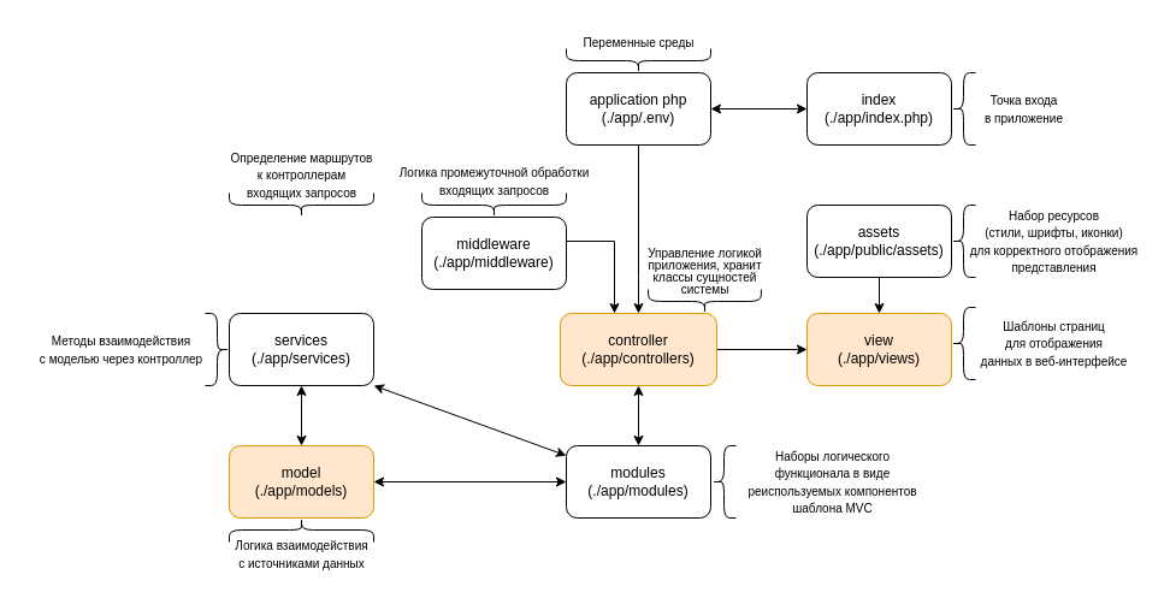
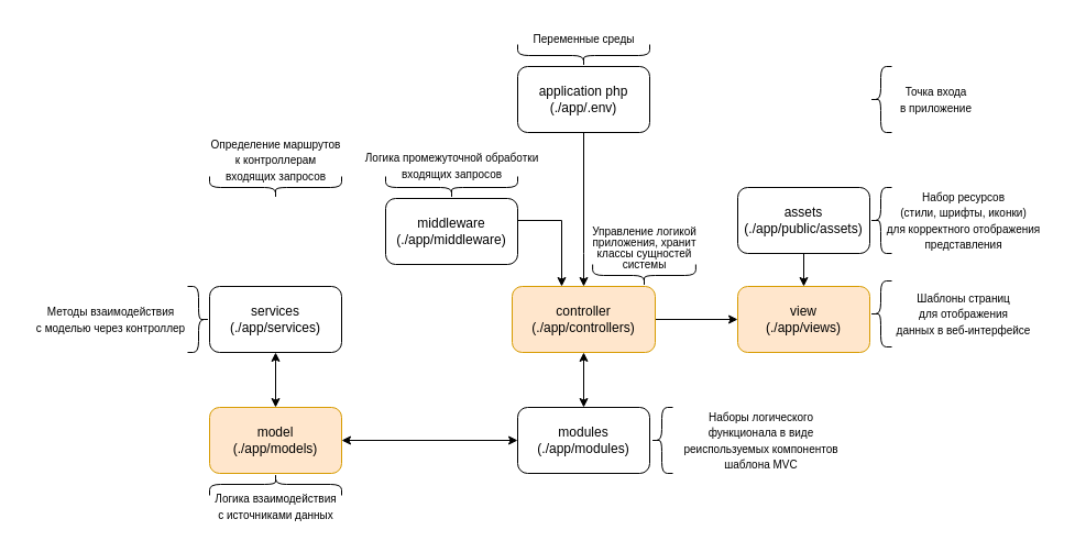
  <mxCell id="0" />
  <mxCell id="1" parent="0" />
  <mxCell id="2" value="services&lt;br&gt;(./app/services)" style="rounded=1;whiteSpace=wrap;html=1;" vertex="1" parent="1"><mxGeometry x="190" y="260" width="120" height="60" as="geometry" /></mxCell>
  <mxCell id="3" style="edgeStyle=orthogonalEdgeStyle;rounded=0;orthogonalLoop=1;jettySize=auto;html=1;exitX=0.5;exitY=0;exitDx=0;exitDy=0;entryX=0.5;entryY=1;entryDx=0;entryDy=0;startArrow=classic;startFill=1;" edge="1" parent="1" source="5" target="2"><mxGeometry relative="1" as="geometry" /></mxCell>
- <mxCell id="4" style="rounded=0;orthogonalLoop=1;jettySize=auto;html=1;exitX=1;exitY=1;exitDx=0;exitDy=0;startArrow=classic;startFill=1;" edge="1" parent="1" source="2" target="19"><mxGeometry relative="1" as="geometry" /></mxCell>
  <mxCell id="5" value="model&lt;br&gt;(./app/models)" style="rounded=1;whiteSpace=wrap;html=1;fillColor=#ffe6cc;strokeColor=#d79b00;" vertex="1" parent="1"><mxGeometry x="190" y="370" width="120" height="60" as="geometry" /></mxCell>
  <mxCell id="6" style="edgeStyle=orthogonalEdgeStyle;rounded=0;orthogonalLoop=1;jettySize=auto;html=1;exitX=1;exitY=0.5;exitDx=0;exitDy=0;" edge="1" parent="1" source="7" target="8"><mxGeometry relative="1" as="geometry" /></mxCell>
  <mxCell id="7" value="controller&lt;br&gt;(./app/controllers)" style="rounded=1;whiteSpace=wrap;html=1;fillColor=#ffe6cc;strokeColor=#d79b00;" vertex="1" parent="1"><mxGeometry x="465" y="260" width="130" height="60" as="geometry" /></mxCell>
  <mxCell id="8" value="view&lt;br&gt;(./app/views)" style="rounded=1;whiteSpace=wrap;html=1;fillColor=#ffe6cc;strokeColor=#d79b00;" vertex="1" parent="1"><mxGeometry x="670" y="260" width="120" height="60" as="geometry" /></mxCell>
  <mxCell id="9" style="edgeStyle=orthogonalEdgeStyle;rounded=0;orthogonalLoop=1;jettySize=auto;html=1;exitX=0.5;exitY=1;exitDx=0;exitDy=0;" edge="1" parent="1" source="10" target="8"><mxGeometry relative="1" as="geometry"><Array as="points"><mxPoint x="730" y="210" /><mxPoint x="730" y="210" /></Array></mxGeometry></mxCell>
  <mxCell id="10" value="assets&lt;br&gt;(./app/public/assets)" style="rounded=1;whiteSpace=wrap;html=1;" vertex="1" parent="1"><mxGeometry x="670" y="170" width="120" height="60" as="geometry" /></mxCell>
  <mxCell id="11" style="edgeStyle=orthogonalEdgeStyle;rounded=0;orthogonalLoop=1;jettySize=auto;html=1;exitX=0.5;exitY=1;exitDx=0;exitDy=0;" edge="1" parent="1" source="12" target="7"><mxGeometry relative="1" as="geometry"><Array as="points"><mxPoint x="530" y="230" /><mxPoint x="530" y="230" /></Array></mxGeometry></mxCell>
  <mxCell id="12" value="application php&lt;br&gt;(./app/.env)" style="rounded=1;whiteSpace=wrap;html=1;" vertex="1" parent="1"><mxGeometry x="470" y="60" width="120" height="60" as="geometry" /></mxCell>
  <mxCell id="13" style="edgeStyle=orthogonalEdgeStyle;rounded=0;orthogonalLoop=1;jettySize=auto;html=1;exitX=1;exitY=0.5;exitDx=0;exitDy=0;" edge="1" parent="1" source="14"><mxGeometry relative="1" as="geometry"><mxPoint x="510" y="260" as="targetPoint" /><Array as="points"><mxPoint x="510" y="200" /><mxPoint x="510" y="260" /></Array></mxGeometry></mxCell>
  <mxCell id="14" value="middleware&lt;br&gt;(./app/middleware)" style="rounded=1;whiteSpace=wrap;html=1;" vertex="1" parent="1"><mxGeometry x="350" y="180" width="120" height="60" as="geometry" /></mxCell>
- <mxCell id="15" value="" style="edgeStyle=orthogonalEdgeStyle;rounded=0;orthogonalLoop=1;jettySize=auto;html=1;startArrow=classic;startFill=1;" edge="1" parent="1" source="16" target="12"><mxGeometry relative="1" as="geometry" /></mxCell>
- <mxCell id="16" value="index&lt;br&gt;(./app/index.php)" style="rounded=1;whiteSpace=wrap;html=1;" vertex="1" parent="1"><mxGeometry x="670" y="60" width="120" height="60" as="geometry" /></mxCell>
  <mxCell id="17" style="edgeStyle=orthogonalEdgeStyle;rounded=0;orthogonalLoop=1;jettySize=auto;html=1;startArrow=classic;startFill=1;" edge="1" parent="1" source="19" target="7"><mxGeometry relative="1" as="geometry"><Array as="points" /></mxGeometry></mxCell>
  <mxCell id="18" style="edgeStyle=none;rounded=0;orthogonalLoop=1;jettySize=auto;html=1;exitX=0;exitY=0.5;exitDx=0;exitDy=0;entryX=1;entryY=0.5;entryDx=0;entryDy=0;startArrow=classic;startFill=1;" edge="1" parent="1" source="19" target="5"><mxGeometry relative="1" as="geometry" /></mxCell>
  <mxCell id="19" value="modules&lt;br&gt;(./app/modules)" style="rounded=1;whiteSpace=wrap;html=1;" vertex="1" parent="1"><mxGeometry x="470" y="370" width="120" height="60" as="geometry" /></mxCell>
  <mxCell id="20" value="" style="shape=curlyBracket;whiteSpace=wrap;html=1;rounded=1;labelPosition=left;verticalLabelPosition=middle;align=right;verticalAlign=middle;" vertex="1" parent="1"><mxGeometry x="790" y="60" width="20" height="60" as="geometry" /></mxCell>
  <mxCell id="21" value="&lt;font style=&quot;font-size: 10px;&quot;&gt;Точка входа &lt;br&gt;в приложение&lt;/font&gt;" style="text;html=1;align=center;verticalAlign=middle;resizable=0;points=[];autosize=1;strokeColor=none;fillColor=none;" vertex="1" parent="1"><mxGeometry x="805" y="70" width="90" height="40" as="geometry" /></mxCell>
  <mxCell id="22" value="" style="shape=curlyBracket;whiteSpace=wrap;html=1;rounded=1;labelPosition=left;verticalLabelPosition=middle;align=right;verticalAlign=middle;" vertex="1" parent="1"><mxGeometry x="790" y="170" width="20" height="60" as="geometry" /></mxCell>
  <mxCell id="23" value="&lt;span style=&quot;font-size: 10px;&quot;&gt;Набор ресурсов &lt;br&gt;(стили, шрифты, иконки) &lt;br&gt;для корректного отображения &lt;br&gt;представления&lt;/span&gt;" style="text;html=1;align=center;verticalAlign=middle;resizable=0;points=[];autosize=1;strokeColor=none;fillColor=none;" vertex="1" parent="1"><mxGeometry x="795" y="165" width="160" height="70" as="geometry" /></mxCell>
  <mxCell id="24" value="" style="shape=curlyBracket;whiteSpace=wrap;html=1;rounded=1;labelPosition=left;verticalLabelPosition=middle;align=right;verticalAlign=middle;" vertex="1" parent="1"><mxGeometry x="790" y="255" width="20" height="60" as="geometry" /></mxCell>
  <mxCell id="25" value="&lt;span style=&quot;font-size: 10px;&quot;&gt;Шаблоны страниц &lt;br&gt;для отображения &lt;br&gt;данных в веб-интерфейсе&lt;/span&gt;" style="text;html=1;align=center;verticalAlign=middle;resizable=0;points=[];autosize=1;strokeColor=none;fillColor=none;" vertex="1" parent="1"><mxGeometry x="800" y="255" width="150" height="60" as="geometry" /></mxCell>
  <mxCell id="26" value="" style="shape=curlyBracket;whiteSpace=wrap;html=1;rounded=1;labelPosition=left;verticalLabelPosition=middle;align=right;verticalAlign=middle;" vertex="1" parent="1"><mxGeometry x="591" y="370" width="20" height="60" as="geometry" /></mxCell>
  <mxCell id="27" value="&lt;span style=&quot;font-size: 10px;&quot;&gt;Наборы логического &lt;br&gt;функционала в виде&lt;br&gt;реиспользуемых компонентов&lt;br&gt;шаблона MVC&lt;br&gt;&lt;/span&gt;" style="text;html=1;align=center;verticalAlign=middle;resizable=0;points=[];autosize=1;strokeColor=none;fillColor=none;" vertex="1" parent="1"><mxGeometry x="611" y="365" width="160" height="70" as="geometry" /></mxCell>
  <mxCell id="28" value="&lt;span style=&quot;font-size: 10px;&quot;&gt;Логика промежуточной обработки&lt;br&gt;входящих запросов&lt;br&gt;&lt;/span&gt;" style="text;html=1;align=center;verticalAlign=middle;resizable=0;points=[];autosize=1;strokeColor=none;fillColor=none;" vertex="1" parent="1"><mxGeometry x="320" y="130" width="180" height="40" as="geometry" /></mxCell>
  <mxCell id="29" value="" style="shape=curlyBracket;whiteSpace=wrap;html=1;rounded=1;labelPosition=left;verticalLabelPosition=middle;align=right;verticalAlign=middle;direction=north;" vertex="1" parent="1"><mxGeometry x="350" y="160" width="120" height="20" as="geometry" /></mxCell>
  <mxCell id="30" value="&lt;span style=&quot;font-size: 10px;&quot;&gt;Определение маршрутов &lt;br&gt;к контроллерам&lt;br&gt;входящих запросов&lt;br&gt;&lt;/span&gt;" style="text;html=1;align=center;verticalAlign=middle;resizable=0;points=[];autosize=1;strokeColor=none;fillColor=none;" vertex="1" parent="1"><mxGeometry x="180" y="115" width="140" height="60" as="geometry" /></mxCell>
  <mxCell id="31" value="" style="shape=curlyBracket;whiteSpace=wrap;html=1;rounded=1;labelPosition=left;verticalLabelPosition=middle;align=right;verticalAlign=middle;direction=north;" vertex="1" parent="1"><mxGeometry x="190" y="160" width="120" height="20" as="geometry" /></mxCell>
  <mxCell id="32" value="&lt;span style=&quot;font-size: 10px;&quot;&gt;Переменные среды&lt;br&gt;&lt;/span&gt;" style="text;html=1;align=center;verticalAlign=middle;resizable=0;points=[];autosize=1;strokeColor=none;fillColor=none;" vertex="1" parent="1"><mxGeometry x="470" y="20" width="120" height="30" as="geometry" /></mxCell>
  <mxCell id="33" value="" style="shape=curlyBracket;whiteSpace=wrap;html=1;rounded=1;labelPosition=left;verticalLabelPosition=middle;align=right;verticalAlign=middle;direction=north;" vertex="1" parent="1"><mxGeometry x="470" y="40" width="120" height="20" as="geometry" /></mxCell>
  <mxCell id="34" value="" style="shape=curlyBracket;whiteSpace=wrap;html=1;rounded=1;labelPosition=left;verticalLabelPosition=middle;align=right;verticalAlign=middle;direction=south;" vertex="1" parent="1"><mxGeometry x="190" y="430" width="120" height="20" as="geometry" /></mxCell>
  <mxCell id="35" value="&lt;span style=&quot;font-size: 10px;&quot;&gt;Логика взаимодействия &lt;br&gt;с источниками данных&lt;br&gt;&lt;/span&gt;" style="text;html=1;align=center;verticalAlign=middle;resizable=0;points=[];autosize=1;strokeColor=none;fillColor=none;" vertex="1" parent="1"><mxGeometry x="185" y="440" width="130" height="40" as="geometry" /></mxCell>
  <mxCell id="36" value="" style="shape=curlyBracket;whiteSpace=wrap;html=1;rounded=1;labelPosition=left;verticalLabelPosition=middle;align=right;verticalAlign=middle;rotation=270;size=0.5;" vertex="1" parent="1"><mxGeometry x="575" y="203.13" width="20" height="93.75" as="geometry" /></mxCell>
  <mxCell id="37" value="&lt;p style=&quot;line-height: 100%; font-size: 10px;&quot;&gt;&lt;span style=&quot;font-size: 10px;&quot;&gt;Управление логикой &lt;br&gt;приложения, хранит&lt;br&gt;классы сущностей&lt;br&gt;&lt;/span&gt;системы&lt;/p&gt;" style="text;html=1;align=center;verticalAlign=middle;resizable=0;points=[];autosize=1;strokeColor=none;fillColor=none;" vertex="1" parent="1"><mxGeometry x="525" y="190" width="120" height="70" as="geometry" /></mxCell>
  <mxCell id="38" value="" style="shape=curlyBracket;whiteSpace=wrap;html=1;rounded=1;labelPosition=left;verticalLabelPosition=middle;align=right;verticalAlign=middle;rotation=180;" vertex="1" parent="1"><mxGeometry x="170" y="260" width="20" height="60" as="geometry" /></mxCell>
  <mxCell id="39" value="&lt;span style=&quot;font-size: 10px;&quot;&gt;Методы взаимодействия &lt;br&gt;с моделью через контроллер&lt;br&gt;&lt;/span&gt;" style="text;html=1;align=center;verticalAlign=middle;resizable=0;points=[];autosize=1;strokeColor=none;fillColor=none;" vertex="1" parent="1"><mxGeometry x="20" y="270" width="160" height="40" as="geometry" /></mxCell>
